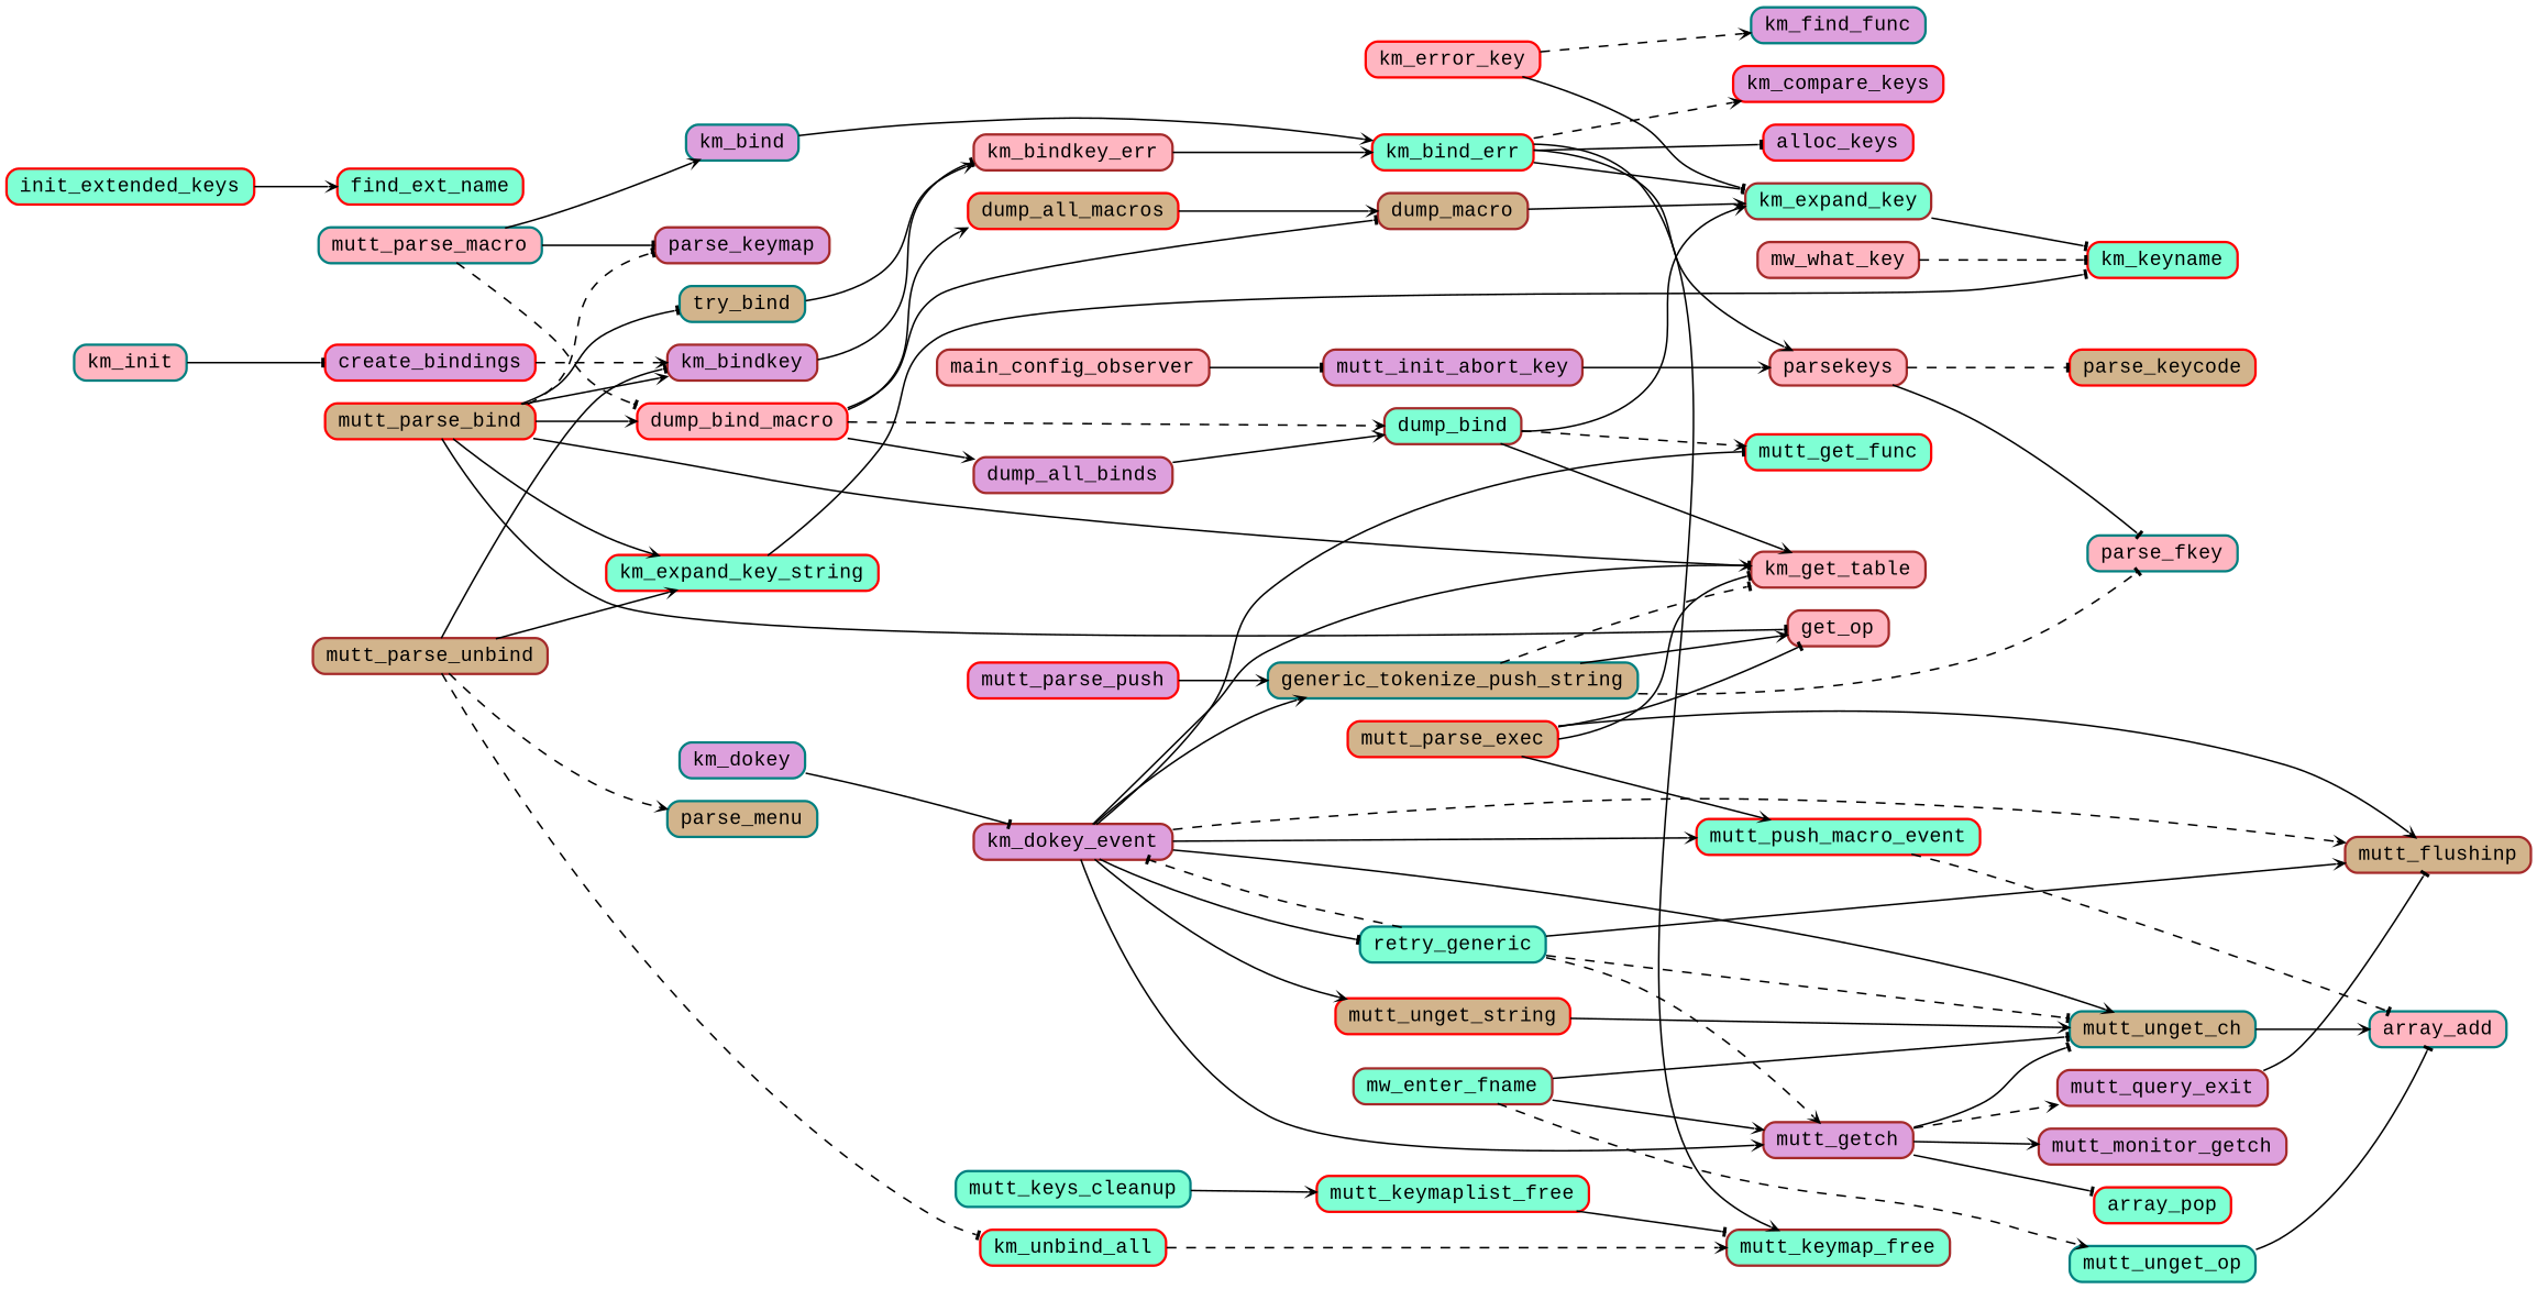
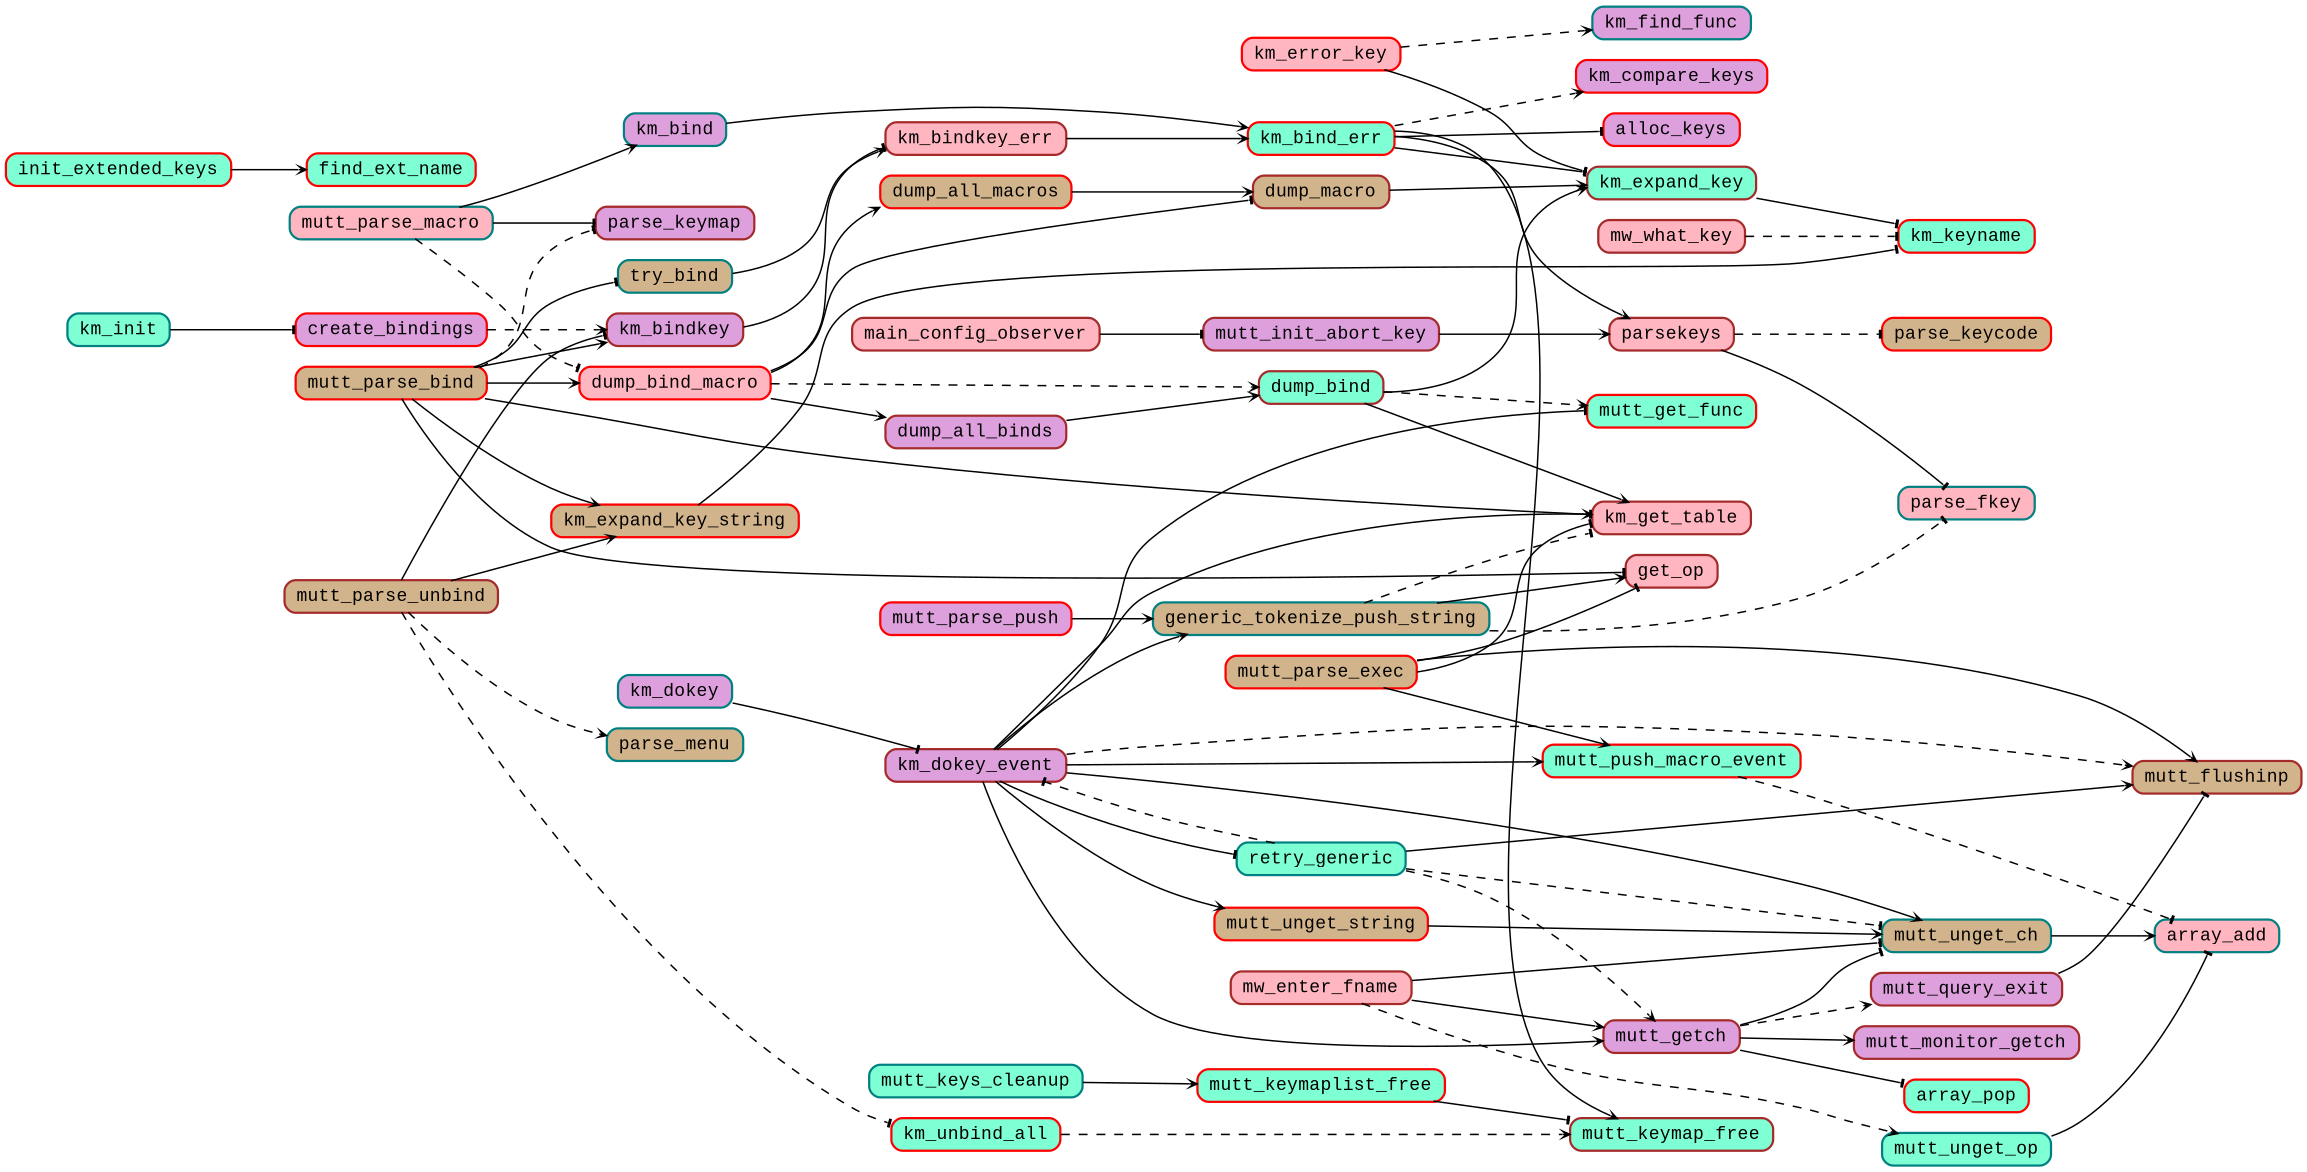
  digraph {
    compound=true
    fontname="Liberation Mono"
    nodesep=0.2
    rankdir=LR
    ranksep=0.5
    node [color=brown fillcolor=plum fontname="Liberation Mono" fontsize=12 penwidth=1.5 shape=Mrecord style=filled]
    edge [arrowhead=vee arrowsize=0.5 fontname="Liberation Mono" penwidth=1.0 style=bold]
    dump_all_binds [height=0.2]
    dump_bind [fillcolor=aquamarine height=0.2]
    km_expand_key [fillcolor=aquamarine height=0.2]
    km_get_table [fillcolor=lightpink height=0.2]
    mutt_get_func [color=red fillcolor=aquamarine height=0.2]
    dump_all_macros [color=red fillcolor=tan height=0.2]
    dump_macro [fillcolor=tan height=0.2]
    km_keyname [color=red fillcolor=aquamarine height=0.2]
    dump_bind_macro [color=red fillcolor=lightpink height=0.2]
    km_dokey [color=teal height=0.2]
    km_dokey_event [height=0.2]
    retry_generic [color=teal fillcolor=aquamarine height=0.2]
    generic_tokenize_push_string [color=teal fillcolor=tan height=0.2]
    mutt_flushinp [fillcolor=tan height=0.2]
    mutt_getch [height=0.2]
    mutt_push_macro_event [color=red fillcolor=aquamarine height=0.2]
    mutt_unget_ch [color=teal fillcolor=tan height=0.2]
    mutt_unget_string [color=red fillcolor=tan height=0.2]
    get_op [fillcolor=lightpink height=0.2]
    parse_fkey [color=teal fillcolor=lightpink height=0.2]
    mutt_query_exit [height=0.2]
    array_pop [color=red fillcolor=aquamarine height=0.2]
    mutt_monitor_getch [height=0.2]
    array_add [color=teal fillcolor=lightpink height=0.2]
    km_error_key [color=red fillcolor=lightpink height=0.2]
    km_find_func [color=teal height=0.2]
    mutt_parse_bind [color=red fillcolor=tan height=0.2]
    km_bindkey [height=0.2]
-   km_expand_key_string [color=red fillcolor=aquamarine height=0.2]
+   km_expand_key_string [color=red fillcolor=tan height=0.2]
    parse_keymap [height=0.2]
    try_bind [color=teal fillcolor=tan height=0.2]
    km_bindkey_err [fillcolor=lightpink height=0.2]
    mutt_parse_exec [color=red fillcolor=tan height=0.2]
    mutt_parse_macro [color=teal fillcolor=lightpink height=0.2]
    km_bind [color=teal height=0.2]
    km_bind_err [color=red fillcolor=aquamarine height=0.2]
    mutt_parse_push [color=red height=0.2]
    mutt_parse_unbind [fillcolor=tan height=0.2]
    km_unbind_all [color=red fillcolor=aquamarine height=0.2]
    parse_menu [color=teal fillcolor=tan height=0.2]
    mutt_keymap_free [fillcolor=aquamarine height=0.2]
    alloc_keys [color=red height=0.2]
    km_compare_keys [color=red height=0.2]
    parsekeys [fillcolor=lightpink height=0.2]
    parse_keycode [color=red fillcolor=tan height=0.2]
    init_extended_keys [color=red fillcolor=aquamarine height=0.2]
    find_ext_name [color=red fillcolor=aquamarine height=0.2]
-   km_init [color=teal fillcolor=lightpink height=0.2]
+   km_init [color=teal fillcolor=aquamarine height=0.2]
    create_bindings [color=red height=0.2]
    main_config_observer [fillcolor=lightpink height=0.2]
    mutt_init_abort_key [height=0.2]
    mutt_keys_cleanup [color=teal fillcolor=aquamarine height=0.2]
    mutt_keymaplist_free [color=red fillcolor=aquamarine height=0.2]
-   mw_enter_fname [fillcolor=aquamarine height=0.2]
+   mw_enter_fname [fillcolor=lightpink height=0.2]
    mutt_unget_op [color=teal fillcolor=aquamarine height=0.2]
    mw_what_key [fillcolor=lightpink height=0.2]
    dump_all_binds -> dump_bind
    dump_bind -> km_expand_key
    dump_bind -> km_get_table
    dump_bind -> mutt_get_func [style=dashed]
    km_expand_key -> km_keyname [arrowhead=tee]
    dump_all_macros -> dump_macro
    dump_macro -> km_expand_key [style=solid]
    dump_bind_macro -> dump_all_binds
    dump_bind_macro -> dump_bind [style=dashed]
    dump_bind_macro -> dump_all_macros
    dump_bind_macro -> dump_macro [arrowhead=tee]
    km_dokey -> km_dokey_event [arrowhead=tee style=solid]
    km_dokey_event -> km_get_table [arrowhead=tee style=solid]
    km_dokey_event -> mutt_get_func [arrowhead=tee]
    km_dokey_event -> retry_generic [arrowhead=tee]
    km_dokey_event -> generic_tokenize_push_string [style=solid]
    km_dokey_event -> mutt_flushinp [style=dashed]
    km_dokey_event -> mutt_getch [style=solid]
    km_dokey_event -> mutt_push_macro_event [style=solid]
    km_dokey_event -> mutt_unget_ch [style=solid]
    km_dokey_event -> mutt_unget_string
    retry_generic -> km_dokey_event [arrowhead=tee style=dashed]
    retry_generic -> mutt_flushinp [style=solid]
    retry_generic -> mutt_getch [style=dashed]
    retry_generic -> mutt_unget_ch [arrowhead=tee style=dashed]
    generic_tokenize_push_string -> km_get_table [arrowhead=tee style=dashed]
    generic_tokenize_push_string -> get_op [style=solid]
    generic_tokenize_push_string -> parse_fkey [arrowhead=tee style=dashed]
    mutt_getch -> mutt_unget_ch [arrowhead=tee]
    mutt_getch -> mutt_query_exit [style=dashed]
    mutt_getch -> array_pop [arrowhead=tee style=solid]
    mutt_getch -> mutt_monitor_getch
    mutt_push_macro_event -> array_add [arrowhead=tee style=dashed]
    mutt_unget_ch -> array_add [style=solid]
    mutt_unget_string -> mutt_unget_ch
    mutt_query_exit -> mutt_flushinp [arrowhead=tee]
    km_error_key -> km_expand_key [arrowhead=tee style=solid]
    km_error_key -> km_find_func [style=dashed]
    mutt_parse_bind -> km_get_table
    mutt_parse_bind -> dump_bind_macro [style=solid]
    mutt_parse_bind -> get_op [arrowhead=tee]
    mutt_parse_bind -> km_bindkey [style=solid]
    mutt_parse_bind -> km_expand_key_string [style=solid]
    mutt_parse_bind -> parse_keymap [arrowhead=tee style=dashed]
    mutt_parse_bind -> try_bind [arrowhead=tee]
    km_bindkey -> km_bindkey_err [arrowhead=tee style=solid]
    km_expand_key_string -> km_keyname [arrowhead=tee]
    try_bind -> km_bindkey_err
    km_bindkey_err -> km_bind_err [style=solid]
    mutt_parse_exec -> km_get_table [arrowhead=tee style=solid]
    mutt_parse_exec -> mutt_flushinp [style=solid]
    mutt_parse_exec -> mutt_push_macro_event [style=solid]
    mutt_parse_exec -> get_op [arrowhead=tee]
    mutt_parse_macro -> dump_bind_macro [arrowhead=tee style=dashed]
    mutt_parse_macro -> parse_keymap [arrowhead=tee style=solid]
    mutt_parse_macro -> km_bind
    km_bind -> km_bind_err
    km_bind_err -> km_expand_key [arrowhead=tee style=solid]
    km_bind_err -> mutt_keymap_free
    km_bind_err -> alloc_keys [arrowhead=tee style=solid]
    km_bind_err -> km_compare_keys [style=dashed]
    km_bind_err -> parsekeys [style=solid]
    mutt_parse_push -> generic_tokenize_push_string
    mutt_parse_unbind -> km_bindkey [arrowhead=tee style=solid]
    mutt_parse_unbind -> km_expand_key_string [style=solid]
    mutt_parse_unbind -> km_unbind_all [arrowhead=tee style=dashed]
    mutt_parse_unbind -> parse_menu [style=dashed]
    km_unbind_all -> mutt_keymap_free [style=dashed]
    parsekeys -> parse_fkey [arrowhead=tee]
    parsekeys -> parse_keycode [arrowhead=tee style=dashed]
    init_extended_keys -> find_ext_name [style=solid]
    km_init -> create_bindings [arrowhead=tee]
    create_bindings -> km_bindkey [style=dashed]
    main_config_observer -> mutt_init_abort_key [arrowhead=tee style=solid]
    mutt_init_abort_key -> parsekeys
    mutt_keys_cleanup -> mutt_keymaplist_free
    mutt_keymaplist_free -> mutt_keymap_free [arrowhead=tee]
    mw_enter_fname -> mutt_getch
    mw_enter_fname -> mutt_unget_ch [arrowhead=tee style=solid]
    mw_enter_fname -> mutt_unget_op [style=dashed]
    mutt_unget_op -> array_add [arrowhead=tee style=solid]
    mw_what_key -> km_keyname [arrowhead=tee style=dashed]
  }
